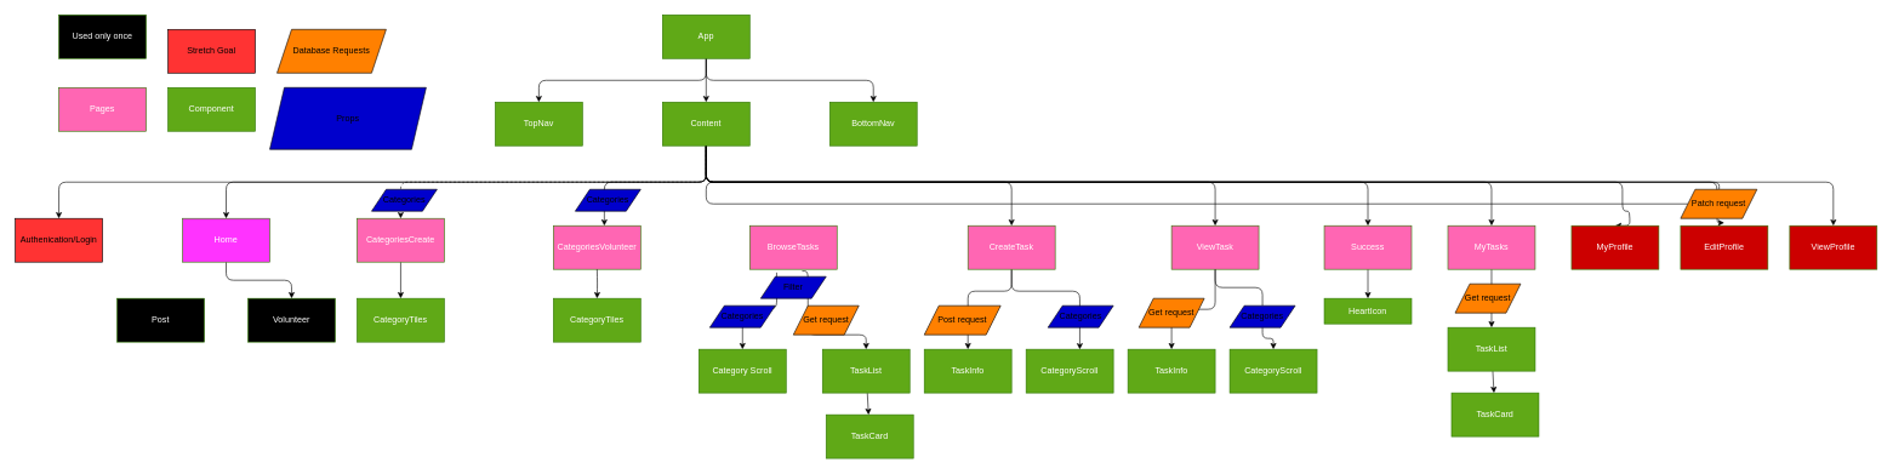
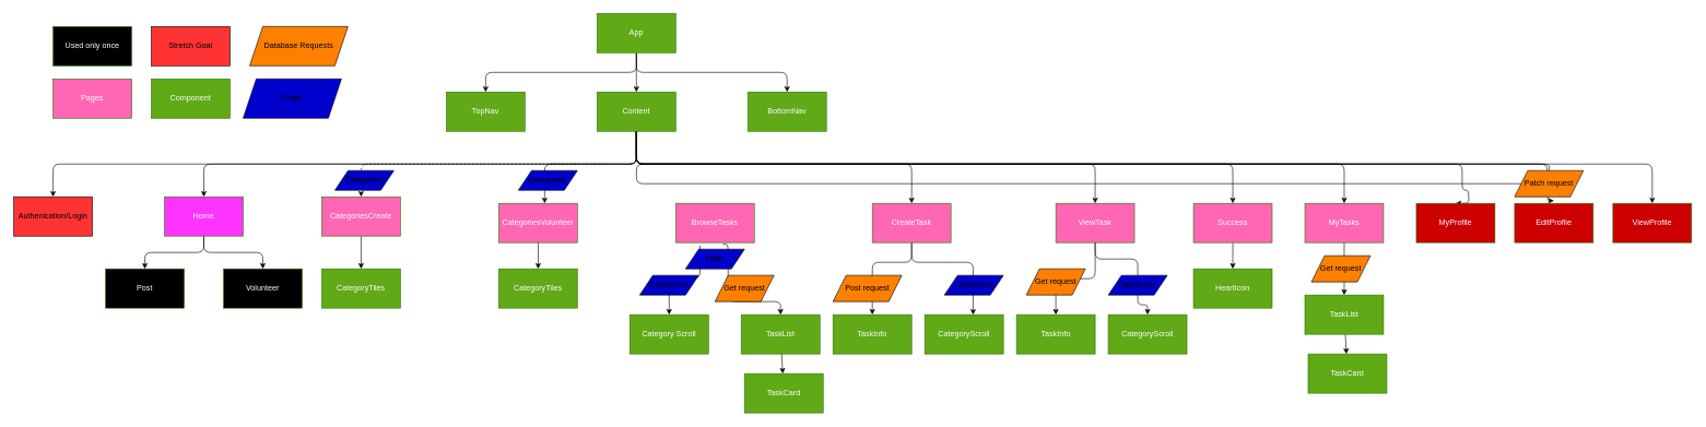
  <mxCell id="0" />
  <mxCell id="1" parent="0" />
  <mxCell id="2" value="Stretch Goal" style="rounded=0;whiteSpace=wrap;html=1;fillColor=#FF3333;" vertex="1" parent="1"><mxGeometry x="230" y="40" width="120" height="60" as="geometry" /></mxCell>
  <mxCell id="3" style="edgeStyle=orthogonalEdgeStyle;html=1;entryX=0.5;entryY=0;entryDx=0;entryDy=0;" edge="1" parent="1" source="6" target="18"><mxGeometry relative="1" as="geometry" /></mxCell>
  <mxCell id="4" style="edgeStyle=orthogonalEdgeStyle;html=1;exitX=0.5;exitY=1;exitDx=0;exitDy=0;entryX=0.5;entryY=0;entryDx=0;entryDy=0;" edge="1" parent="1" source="6" target="20"><mxGeometry relative="1" as="geometry" /></mxCell>
  <mxCell id="5" style="edgeStyle=orthogonalEdgeStyle;html=1;exitX=0.5;exitY=1;exitDx=0;exitDy=0;entryX=0.5;entryY=0;entryDx=0;entryDy=0;" edge="1" parent="1" source="6" target="21"><mxGeometry relative="1" as="geometry" /></mxCell>
  <mxCell id="6" value="App" style="rounded=0;whiteSpace=wrap;html=1;fillColor=#60a917;fontColor=#ffffff;strokeColor=#2D7600;" vertex="1" parent="1"><mxGeometry x="910" y="20" width="120" height="60" as="geometry" /></mxCell>
  <mxCell id="7" style="edgeStyle=orthogonalEdgeStyle;html=1;exitX=0.5;exitY=1;exitDx=0;exitDy=0;entryX=0.5;entryY=0;entryDx=0;entryDy=0;" edge="1" parent="1" source="18" target="24"><mxGeometry relative="1" as="geometry" /></mxCell>
  <mxCell id="8" style="edgeStyle=orthogonalEdgeStyle;html=1;exitX=0.5;exitY=1;exitDx=0;exitDy=0;entryX=0.5;entryY=0;entryDx=0;entryDy=0;" edge="1" parent="1" source="18" target="28"><mxGeometry relative="1" as="geometry" /></mxCell>
  <mxCell id="9" style="edgeStyle=orthogonalEdgeStyle;html=1;exitX=0.5;exitY=1;exitDx=0;exitDy=0;dashed=1;" edge="1" parent="1" source="18" target="26"><mxGeometry relative="1" as="geometry" /></mxCell>
  <mxCell id="10" style="edgeStyle=orthogonalEdgeStyle;html=1;exitX=0.5;exitY=1;exitDx=0;exitDy=0;" edge="1" parent="1" source="18"><mxGeometry relative="1" as="geometry"><mxPoint x="830" y="310" as="targetPoint" /><Array as="points"><mxPoint x="970" y="250" /><mxPoint x="830" y="250" /></Array></mxGeometry></mxCell>
  <mxCell id="11" style="edgeStyle=none;html=1;entryX=0.5;entryY=0;entryDx=0;entryDy=0;" edge="1" parent="1" target="46"><mxGeometry relative="1" as="geometry"><mxPoint x="970" y="200" as="sourcePoint" /><Array as="points"><mxPoint x="970" y="250" /><mxPoint x="1390" y="250" /></Array></mxGeometry></mxCell>
  <mxCell id="12" style="edgeStyle=none;html=1;entryX=0.5;entryY=0;entryDx=0;entryDy=0;" edge="1" parent="1" target="49"><mxGeometry relative="1" as="geometry"><mxPoint x="970" y="200" as="sourcePoint" /><Array as="points"><mxPoint x="970" y="250" /><mxPoint x="1490" y="250" /><mxPoint x="1670" y="250" /></Array></mxGeometry></mxCell>
  <mxCell id="13" style="edgeStyle=orthogonalEdgeStyle;html=1;entryX=0.5;entryY=0;entryDx=0;entryDy=0;exitX=0.5;exitY=1;exitDx=0;exitDy=0;" edge="1" parent="1" source="18" target="51"><mxGeometry relative="1" as="geometry"><Array as="points"><mxPoint x="970" y="250" /><mxPoint x="1880" y="250" /></Array></mxGeometry></mxCell>
  <mxCell id="14" style="edgeStyle=orthogonalEdgeStyle;html=1;startArrow=none;" edge="1" parent="1" source="74"><mxGeometry relative="1" as="geometry"><mxPoint x="2370" y="306" as="targetPoint" /><Array as="points"><mxPoint x="970" y="250" /><mxPoint x="2360" y="250" /><mxPoint x="2360" y="306" /></Array></mxGeometry></mxCell>
  <mxCell id="15" style="edgeStyle=orthogonalEdgeStyle;html=1;entryX=0.5;entryY=0;entryDx=0;entryDy=0;" edge="1" parent="1" source="18" target="52"><mxGeometry relative="1" as="geometry"><mxPoint x="2270" y="290" as="targetPoint" /><Array as="points"><mxPoint x="970" y="250" /><mxPoint x="2230" y="250" /><mxPoint x="2230" y="290" /><mxPoint x="2240" y="290" /><mxPoint x="2240" y="310" /></Array></mxGeometry></mxCell>
  <mxCell id="16" style="edgeStyle=orthogonalEdgeStyle;html=1;entryX=0.5;entryY=0;entryDx=0;entryDy=0;" edge="1" parent="1" source="18" target="70"><mxGeometry relative="1" as="geometry"><mxPoint x="2380" y="300" as="targetPoint" /><Array as="points"><mxPoint x="970" y="250" /><mxPoint x="2520" y="250" /></Array></mxGeometry></mxCell>
  <mxCell id="17" style="edgeStyle=orthogonalEdgeStyle;html=1;entryX=0.5;entryY=0;entryDx=0;entryDy=0;" edge="1" parent="1" source="18" target="72"><mxGeometry relative="1" as="geometry"><Array as="points"><mxPoint x="970" y="250" /><mxPoint x="2050" y="250" /></Array></mxGeometry></mxCell>
  <mxCell id="18" value="Content" style="rounded=0;whiteSpace=wrap;html=1;fillColor=#60a917;fontColor=#ffffff;strokeColor=#2D7600;" vertex="1" parent="1"><mxGeometry x="910" y="140" width="120" height="60" as="geometry" /></mxCell>
  <mxCell id="19" value="Component" style="rounded=0;whiteSpace=wrap;html=1;fillColor=#60a917;fontColor=#ffffff;strokeColor=#2D7600;" vertex="1" parent="1"><mxGeometry x="230" y="120" width="120" height="60" as="geometry" /></mxCell>
  <mxCell id="20" value="TopNav" style="rounded=0;whiteSpace=wrap;html=1;fillColor=#60a917;fontColor=#ffffff;strokeColor=#2D7600;" vertex="1" parent="1"><mxGeometry x="680" y="140" width="120" height="60" as="geometry" /></mxCell>
  <mxCell id="21" value="BottomNav" style="rounded=0;whiteSpace=wrap;html=1;fillColor=#60a917;fontColor=#ffffff;strokeColor=#2D7600;" vertex="1" parent="1"><mxGeometry x="1140" y="140" width="120" height="60" as="geometry" /></mxCell>
+ <mxCell id="22" style="edgeStyle=orthogonalEdgeStyle;html=1;exitX=0.5;exitY=1;exitDx=0;exitDy=0;entryX=0.5;entryY=0;entryDx=0;entryDy=0;" edge="1" parent="1" source="24" target="29"><mxGeometry relative="1" as="geometry" /></mxCell>
  <mxCell id="23" style="edgeStyle=orthogonalEdgeStyle;html=1;exitX=0.5;exitY=1;exitDx=0;exitDy=0;entryX=0.5;entryY=0;entryDx=0;entryDy=0;" edge="1" parent="1" source="24" target="30"><mxGeometry relative="1" as="geometry" /></mxCell>
  <mxCell id="24" value="Home" style="rounded=0;whiteSpace=wrap;html=1;fillColor=#FF33FF;fontColor=#ffffff;strokeColor=#2D7600;" vertex="1" parent="1"><mxGeometry x="250" y="300" width="120" height="60" as="geometry" /></mxCell>
  <mxCell id="25" style="edgeStyle=orthogonalEdgeStyle;html=1;exitX=0.5;exitY=1;exitDx=0;exitDy=0;entryX=0.5;entryY=0;entryDx=0;entryDy=0;" edge="1" parent="1" source="26" target="27"><mxGeometry relative="1" as="geometry" /></mxCell>
  <mxCell id="26" value="CategoriesCreate" style="rounded=0;whiteSpace=wrap;html=1;fillColor=#FF66B3;fontColor=#ffffff;strokeColor=#2D7600;" vertex="1" parent="1"><mxGeometry x="490" y="300" width="120" height="60" as="geometry" /></mxCell>
  <mxCell id="27" value="CategoryTiles" style="rounded=0;whiteSpace=wrap;html=1;fillColor=#60a917;fontColor=#ffffff;strokeColor=#2D7600;" vertex="1" parent="1"><mxGeometry x="490" y="410" width="120" height="60" as="geometry" /></mxCell>
  <mxCell id="28" value="Authenication/Login" style="rounded=0;whiteSpace=wrap;html=1;fillColor=#FF3333;" vertex="1" parent="1"><mxGeometry x="20" y="300" width="120" height="60" as="geometry" /></mxCell>
  <mxCell id="29" value="Post" style="rounded=0;whiteSpace=wrap;html=1;fillColor=#000000;fontColor=#ffffff;strokeColor=#2D7600;" vertex="1" parent="1"><mxGeometry x="160" y="410" width="120" height="60" as="geometry" /></mxCell>
  <mxCell id="30" value="Volunteer" style="rounded=0;whiteSpace=wrap;html=1;fillColor=#000000;fontColor=#ffffff;strokeColor=#2D7600;" vertex="1" parent="1"><mxGeometry x="340" y="410" width="120" height="60" as="geometry" /></mxCell>
- <mxCell id="31" value="Used only once" style="rounded=0;whiteSpace=wrap;html=1;fillColor=#000000;fontColor=#ffffff;strokeColor=#2D7600;" vertex="1" parent="1"><mxGeometry x="80" y="20" width="120" height="60" as="geometry" /></mxCell>
+ <mxCell id="31" value="Used only once" style="rounded=0;whiteSpace=wrap;html=1;fillColor=#000000;fontColor=#ffffff;strokeColor=#2D7600;" vertex="1" parent="1"><mxGeometry x="80" y="40" width="120" height="60" as="geometry" /></mxCell>
  <mxCell id="32" style="edgeStyle=orthogonalEdgeStyle;html=1;exitX=0.308;exitY=1.073;exitDx=0;exitDy=0;exitPerimeter=0;entryX=0.5;entryY=0;entryDx=0;entryDy=0;" edge="1" parent="1" source="39" target="35"><mxGeometry relative="1" as="geometry"><mxPoint x="980" y="480" as="sourcePoint" /><mxPoint x="1040" y="560" as="targetPoint" /></mxGeometry></mxCell>
  <mxCell id="33" style="edgeStyle=orthogonalEdgeStyle;html=1;entryX=0.5;entryY=0;entryDx=0;entryDy=0;exitX=0.6;exitY=1.04;exitDx=0;exitDy=0;exitPerimeter=0;" edge="1" parent="1" source="39" target="41"><mxGeometry relative="1" as="geometry"><mxPoint x="980" y="480" as="sourcePoint" /><mxPoint x="1230" y="560" as="targetPoint" /><Array as="points"><mxPoint x="1110" y="372" /><mxPoint x="1110" y="460" /><mxPoint x="1190" y="460" /></Array></mxGeometry></mxCell>
  <mxCell id="34" value="Pages" style="rounded=0;whiteSpace=wrap;html=1;fillColor=#ff66b3;fontColor=#ffffff;strokeColor=#2D7600;" vertex="1" parent="1"><mxGeometry x="80" y="120" width="120" height="60" as="geometry" /></mxCell>
  <mxCell id="35" value="Category Scroll" style="rounded=0;whiteSpace=wrap;html=1;fillColor=#60A917;fontColor=#ffffff;strokeColor=#2D7600;" vertex="1" parent="1"><mxGeometry x="960" y="480" width="120" height="60" as="geometry" /></mxCell>
  <mxCell id="36" value="TaskCard" style="rounded=0;whiteSpace=wrap;html=1;fillColor=#60a917;fontColor=#ffffff;strokeColor=#2D7600;" vertex="1" parent="1"><mxGeometry x="1135" y="570" width="120" height="60" as="geometry" /></mxCell>
  <mxCell id="37" value="Get request" style="shape=parallelogram;perimeter=parallelogramPerimeter;whiteSpace=wrap;html=1;fixedSize=1;fillColor=#FF8000;strokeColor=#000000;" vertex="1" parent="1"><mxGeometry x="1090" y="420" width="90" height="40" as="geometry" /></mxCell>
  <mxCell id="38" value="CategoriesVolunteer" style="rounded=0;whiteSpace=wrap;html=1;fillColor=#FF66B3;fontColor=#ffffff;strokeColor=#2D7600;" vertex="1" parent="1"><mxGeometry x="760" y="310" width="120" height="60" as="geometry" /></mxCell>
  <mxCell id="39" value="BrowseTasks" style="rounded=0;whiteSpace=wrap;html=1;fillColor=#FF66B3;fontColor=#ffffff;strokeColor=#2D7600;" vertex="1" parent="1"><mxGeometry x="1030" y="310" width="120" height="60" as="geometry" /></mxCell>
  <mxCell id="40" value="" style="edgeStyle=none;html=1;" edge="1" parent="1" source="41" target="36"><mxGeometry relative="1" as="geometry" /></mxCell>
  <mxCell id="41" value="TaskList" style="rounded=0;whiteSpace=wrap;html=1;fillColor=#60a917;fontColor=#ffffff;strokeColor=#2D7600;" vertex="1" parent="1"><mxGeometry x="1130" y="480" width="120" height="60" as="geometry" /></mxCell>
  <mxCell id="42" style="edgeStyle=orthogonalEdgeStyle;html=1;entryX=0.5;entryY=0;entryDx=0;entryDy=0;" edge="1" parent="1" target="43"><mxGeometry relative="1" as="geometry"><mxPoint x="820" y="370" as="sourcePoint" /></mxGeometry></mxCell>
  <mxCell id="43" value="CategoryTiles" style="rounded=0;whiteSpace=wrap;html=1;fillColor=#60a917;fontColor=#ffffff;strokeColor=#2D7600;" vertex="1" parent="1"><mxGeometry x="760" y="410" width="120" height="60" as="geometry" /></mxCell>
  <mxCell id="44" style="edgeStyle=orthogonalEdgeStyle;html=1;entryX=0.615;entryY=0.003;entryDx=0;entryDy=0;entryPerimeter=0;" edge="1" parent="1" source="46" target="53"><mxGeometry relative="1" as="geometry"><Array as="points"><mxPoint x="1390" y="400" /><mxPoint x="1484" y="400" /></Array></mxGeometry></mxCell>
  <mxCell id="45" style="edgeStyle=orthogonalEdgeStyle;html=1;entryX=0.5;entryY=0;entryDx=0;entryDy=0;" edge="1" parent="1" source="46" target="54"><mxGeometry relative="1" as="geometry"><Array as="points"><mxPoint x="1390" y="400" /><mxPoint x="1330" y="400" /></Array></mxGeometry></mxCell>
  <mxCell id="46" value="CreateTask" style="rounded=0;whiteSpace=wrap;html=1;fillColor=#FF66B3;fontColor=#ffffff;strokeColor=#2D7600;" vertex="1" parent="1"><mxGeometry x="1330" y="310" width="120" height="60" as="geometry" /></mxCell>
  <mxCell id="47" style="edgeStyle=orthogonalEdgeStyle;html=1;entryX=0.5;entryY=0;entryDx=0;entryDy=0;" edge="1" parent="1" source="49" target="56"><mxGeometry relative="1" as="geometry" /></mxCell>
  <mxCell id="48" style="edgeStyle=orthogonalEdgeStyle;html=1;entryX=0.5;entryY=0;entryDx=0;entryDy=0;startArrow=none;" edge="1" parent="1" source="68" target="55"><mxGeometry relative="1" as="geometry" /></mxCell>
  <mxCell id="49" value="ViewTask" style="rounded=0;whiteSpace=wrap;html=1;fillColor=#FF66B3;fontColor=#ffffff;strokeColor=#2D7600;" vertex="1" parent="1"><mxGeometry x="1610" y="310" width="120" height="60" as="geometry" /></mxCell>
  <mxCell id="50" value="" style="edgeStyle=orthogonalEdgeStyle;html=1;" edge="1" parent="1" source="51" target="59"><mxGeometry relative="1" as="geometry" /></mxCell>
  <mxCell id="51" value="Success" style="rounded=0;whiteSpace=wrap;html=1;fillColor=#FF66B3;fontColor=#ffffff;strokeColor=#2D7600;" vertex="1" parent="1"><mxGeometry x="1820" y="310" width="120" height="60" as="geometry" /></mxCell>
  <mxCell id="52" value="MyProfile" style="rounded=0;whiteSpace=wrap;html=1;fillColor=#CC0000;fontColor=#ffffff;strokeColor=#2D7600;" vertex="1" parent="1"><mxGeometry x="2160" y="310" width="120" height="60" as="geometry" /></mxCell>
  <mxCell id="53" value="CategoryScroll" style="rounded=0;whiteSpace=wrap;html=1;fillColor=#60A917;fontColor=#ffffff;strokeColor=#2D7600;" vertex="1" parent="1"><mxGeometry x="1410" y="480" width="120" height="60" as="geometry" /></mxCell>
  <mxCell id="54" value="TaskInfo" style="rounded=0;whiteSpace=wrap;html=1;fillColor=#60a917;fontColor=#ffffff;strokeColor=#2D7600;" vertex="1" parent="1"><mxGeometry x="1270" y="480" width="120" height="60" as="geometry" /></mxCell>
  <mxCell id="55" value="CategoryScroll" style="rounded=0;whiteSpace=wrap;html=1;fillColor=#60A917;fontColor=#ffffff;strokeColor=#2D7600;" vertex="1" parent="1"><mxGeometry x="1690" y="480" width="120" height="60" as="geometry" /></mxCell>
  <mxCell id="56" value="TaskInfo" style="rounded=0;whiteSpace=wrap;html=1;fillColor=#60a917;fontColor=#ffffff;strokeColor=#2D7600;" vertex="1" parent="1"><mxGeometry x="1550" y="480" width="120" height="60" as="geometry" /></mxCell>
  <mxCell id="57" value="Get request" style="shape=parallelogram;perimeter=parallelogramPerimeter;whiteSpace=wrap;html=1;fixedSize=1;fillColor=#FF8000;strokeColor=#000000;" vertex="1" parent="1"><mxGeometry x="1565" y="410" width="90" height="40" as="geometry" /></mxCell>
  <mxCell id="58" value="Post request" style="shape=parallelogram;perimeter=parallelogramPerimeter;whiteSpace=wrap;html=1;fixedSize=1;fillColor=#FF8000;strokeColor=#000000;" vertex="1" parent="1"><mxGeometry x="1270" y="420" width="105" height="40" as="geometry" /></mxCell>
- <mxCell id="59" value="HeartIcon" style="rounded=0;whiteSpace=wrap;html=1;fillColor=#60A917;fontColor=#ffffff;strokeColor=#2D7600;" vertex="1" parent="1"><mxGeometry x="1820" y="410" width="120" height="35" as="geometry" /></mxCell>
+ <mxCell id="59" value="HeartIcon" style="rounded=0;whiteSpace=wrap;html=1;fillColor=#60A917;fontColor=#ffffff;strokeColor=#2D7600;" vertex="1" parent="1"><mxGeometry x="1820" y="410" width="120" height="60" as="geometry" /></mxCell>
  <mxCell id="60" value="EditProfile" style="rounded=0;whiteSpace=wrap;html=1;fillColor=#CC0000;fontColor=#ffffff;strokeColor=#2D7600;" vertex="1" parent="1"><mxGeometry x="2310" y="310" width="120" height="60" as="geometry" /></mxCell>
  <mxCell id="61" value="Database Requests" style="shape=parallelogram;perimeter=parallelogramPerimeter;whiteSpace=wrap;html=1;fixedSize=1;fillColor=#FF8000;strokeColor=#000000;" vertex="1" parent="1"><mxGeometry x="380" y="40" width="150" height="60" as="geometry" /></mxCell>
- <mxCell id="62" value="Props" style="shape=parallelogram;perimeter=parallelogramPerimeter;whiteSpace=wrap;html=1;fixedSize=1;fillColor=#0000CC;strokeColor=#000000;" vertex="1" parent="1"><mxGeometry x="370" y="120" width="215" height="85" as="geometry" /></mxCell>
+ <mxCell id="62" value="Props" style="shape=parallelogram;perimeter=parallelogramPerimeter;whiteSpace=wrap;html=1;fixedSize=1;fillColor=#0000CC;strokeColor=#000000;" vertex="1" parent="1"><mxGeometry x="370" y="120" width="150" height="60" as="geometry" /></mxCell>
  <mxCell id="63" value="Categories" style="shape=parallelogram;perimeter=parallelogramPerimeter;whiteSpace=wrap;html=1;fixedSize=1;fillColor=#0000CC;strokeColor=#000000;" vertex="1" parent="1"><mxGeometry x="510" y="260" width="90" height="30" as="geometry" /></mxCell>
  <mxCell id="64" value="Categories" style="shape=parallelogram;perimeter=parallelogramPerimeter;whiteSpace=wrap;html=1;fixedSize=1;fillColor=#0000CC;strokeColor=#000000;" vertex="1" parent="1"><mxGeometry x="790" y="260" width="90" height="30" as="geometry" /></mxCell>
  <mxCell id="65" value="Categories" style="shape=parallelogram;perimeter=parallelogramPerimeter;whiteSpace=wrap;html=1;fixedSize=1;fillColor=#0000CC;strokeColor=#000000;" vertex="1" parent="1"><mxGeometry x="975" y="420" width="90" height="30" as="geometry" /></mxCell>
  <mxCell id="66" value="Categories" style="shape=parallelogram;perimeter=parallelogramPerimeter;whiteSpace=wrap;html=1;fixedSize=1;fillColor=#0000CC;strokeColor=#000000;" vertex="1" parent="1"><mxGeometry x="1440" y="420" width="90" height="30" as="geometry" /></mxCell>
  <mxCell id="67" value="" style="edgeStyle=orthogonalEdgeStyle;html=1;entryX=0.5;entryY=0;entryDx=0;entryDy=0;endArrow=none;" edge="1" parent="1" source="49" target="68"><mxGeometry relative="1" as="geometry"><mxPoint x="1670" y="370" as="sourcePoint" /><mxPoint x="1750" y="480" as="targetPoint" /></mxGeometry></mxCell>
  <mxCell id="68" value="Categories" style="shape=parallelogram;perimeter=parallelogramPerimeter;whiteSpace=wrap;html=1;fixedSize=1;fillColor=#0000CC;strokeColor=#000000;" vertex="1" parent="1"><mxGeometry x="1690" y="420" width="90" height="30" as="geometry" /></mxCell>
  <mxCell id="69" value="Filter" style="shape=parallelogram;perimeter=parallelogramPerimeter;whiteSpace=wrap;html=1;fixedSize=1;fillColor=#0000CC;strokeColor=#000000;" vertex="1" parent="1"><mxGeometry x="1045" y="380" width="90" height="30" as="geometry" /></mxCell>
  <mxCell id="70" value="ViewProfile" style="rounded=0;whiteSpace=wrap;html=1;fillColor=#CC0000;fontColor=#ffffff;strokeColor=#2D7600;" vertex="1" parent="1"><mxGeometry x="2460" y="310" width="120" height="60" as="geometry" /></mxCell>
  <mxCell id="71" style="edgeStyle=orthogonalEdgeStyle;html=1;entryX=0.5;entryY=0;entryDx=0;entryDy=0;" edge="1" parent="1" source="72" target="78"><mxGeometry relative="1" as="geometry" /></mxCell>
  <mxCell id="72" value="MyTasks" style="rounded=0;whiteSpace=wrap;html=1;fillColor=#FF66B3;fontColor=#ffffff;strokeColor=#2D7600;" vertex="1" parent="1"><mxGeometry x="1990" y="310" width="120" height="60" as="geometry" /></mxCell>
  <mxCell id="73" value="" style="edgeStyle=orthogonalEdgeStyle;html=1;endArrow=none;" edge="1" parent="1" source="18" target="74"><mxGeometry relative="1" as="geometry"><mxPoint x="970" y="200" as="sourcePoint" /><mxPoint x="2370" y="306" as="targetPoint" /><Array as="points"><mxPoint x="970" y="250" /><mxPoint x="2363" y="250" /></Array></mxGeometry></mxCell>
  <mxCell id="74" value="Patch request" style="shape=parallelogram;perimeter=parallelogramPerimeter;whiteSpace=wrap;html=1;fixedSize=1;fillColor=#FF8000;strokeColor=#000000;" vertex="1" parent="1"><mxGeometry x="2310" y="260" width="105" height="40" as="geometry" /></mxCell>
  <mxCell id="75" value="TaskCard" style="rounded=0;whiteSpace=wrap;html=1;fillColor=#60a917;fontColor=#ffffff;strokeColor=#2D7600;" vertex="1" parent="1"><mxGeometry x="1995" y="540" width="120" height="60" as="geometry" /></mxCell>
  <mxCell id="76" value="Get request" style="shape=parallelogram;perimeter=parallelogramPerimeter;whiteSpace=wrap;html=1;fixedSize=1;fillColor=#FF8000;strokeColor=#000000;" vertex="1" parent="1"><mxGeometry x="2000" y="390" width="90" height="40" as="geometry" /></mxCell>
  <mxCell id="77" value="" style="edgeStyle=none;html=1;" edge="1" parent="1" source="78" target="75"><mxGeometry relative="1" as="geometry" /></mxCell>
  <mxCell id="78" value="TaskList" style="rounded=0;whiteSpace=wrap;html=1;fillColor=#60a917;fontColor=#ffffff;strokeColor=#2D7600;" vertex="1" parent="1"><mxGeometry x="1990" y="450" width="120" height="60" as="geometry" /></mxCell>
